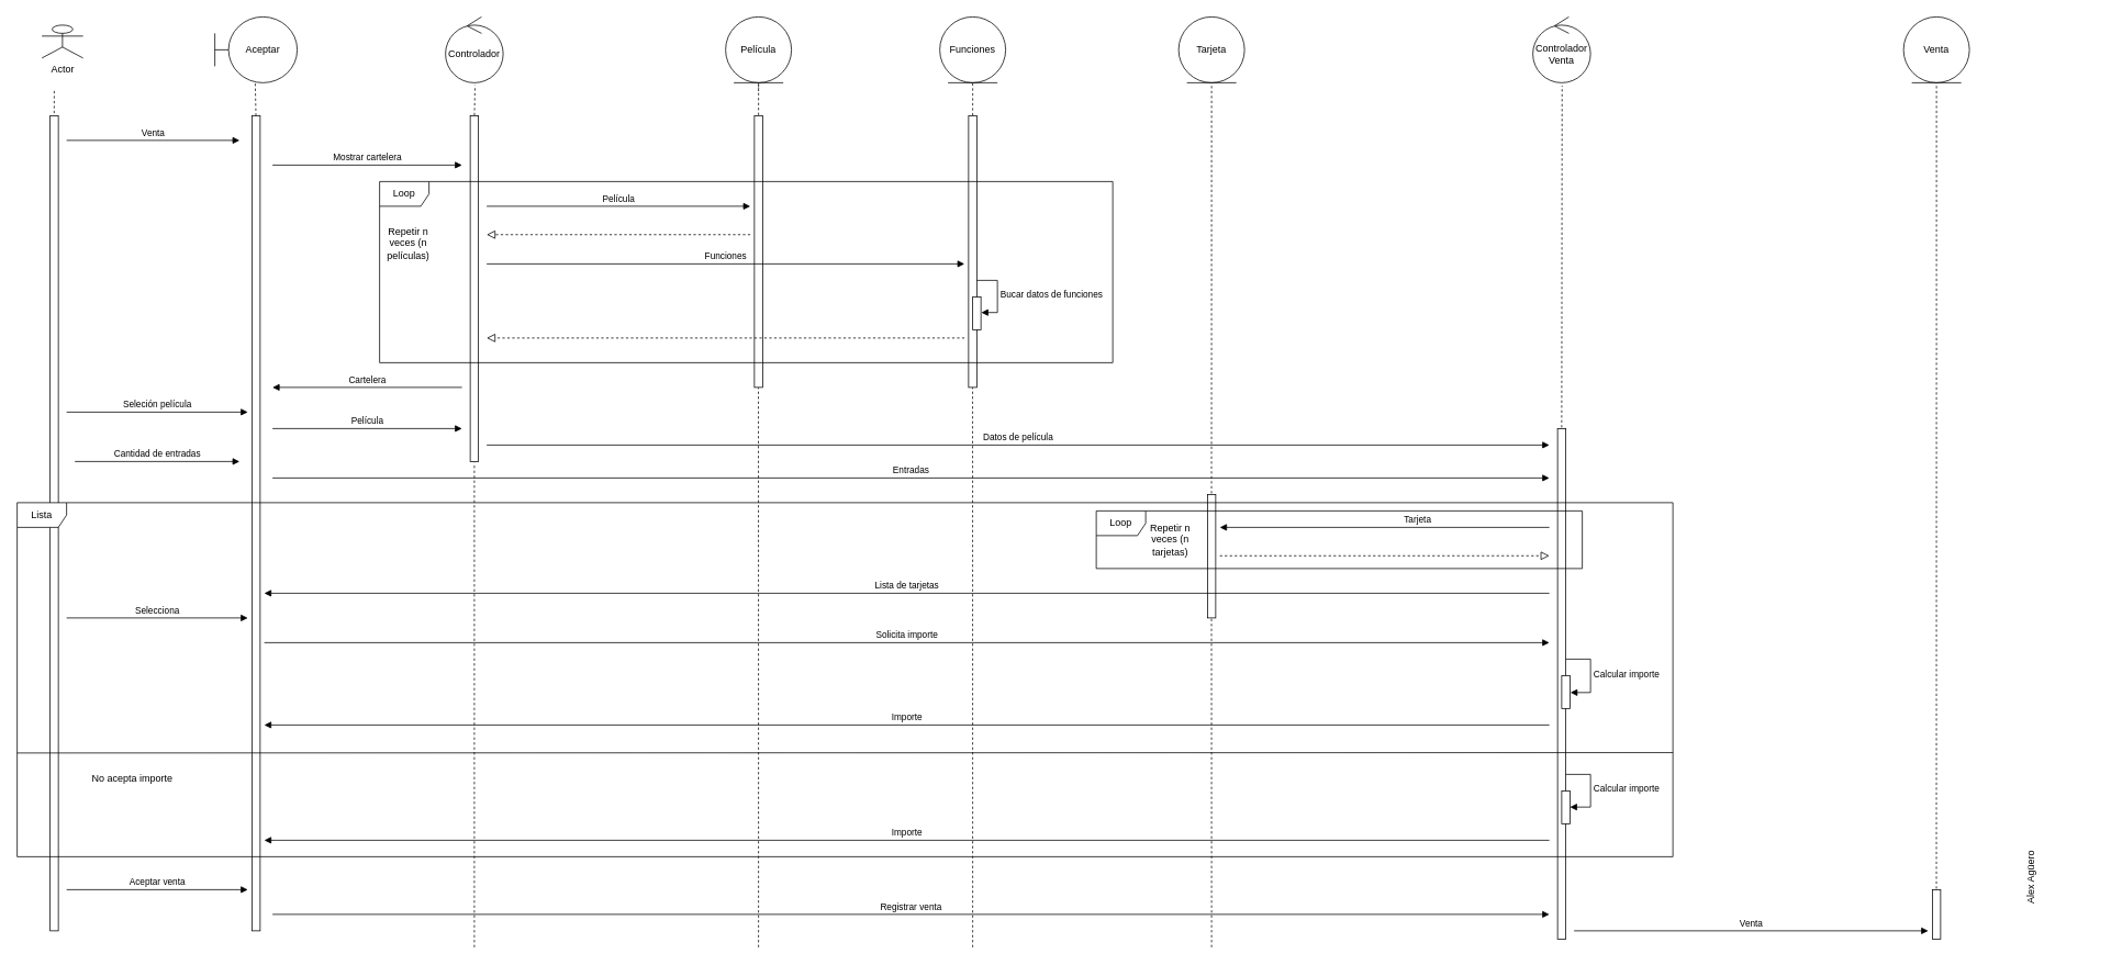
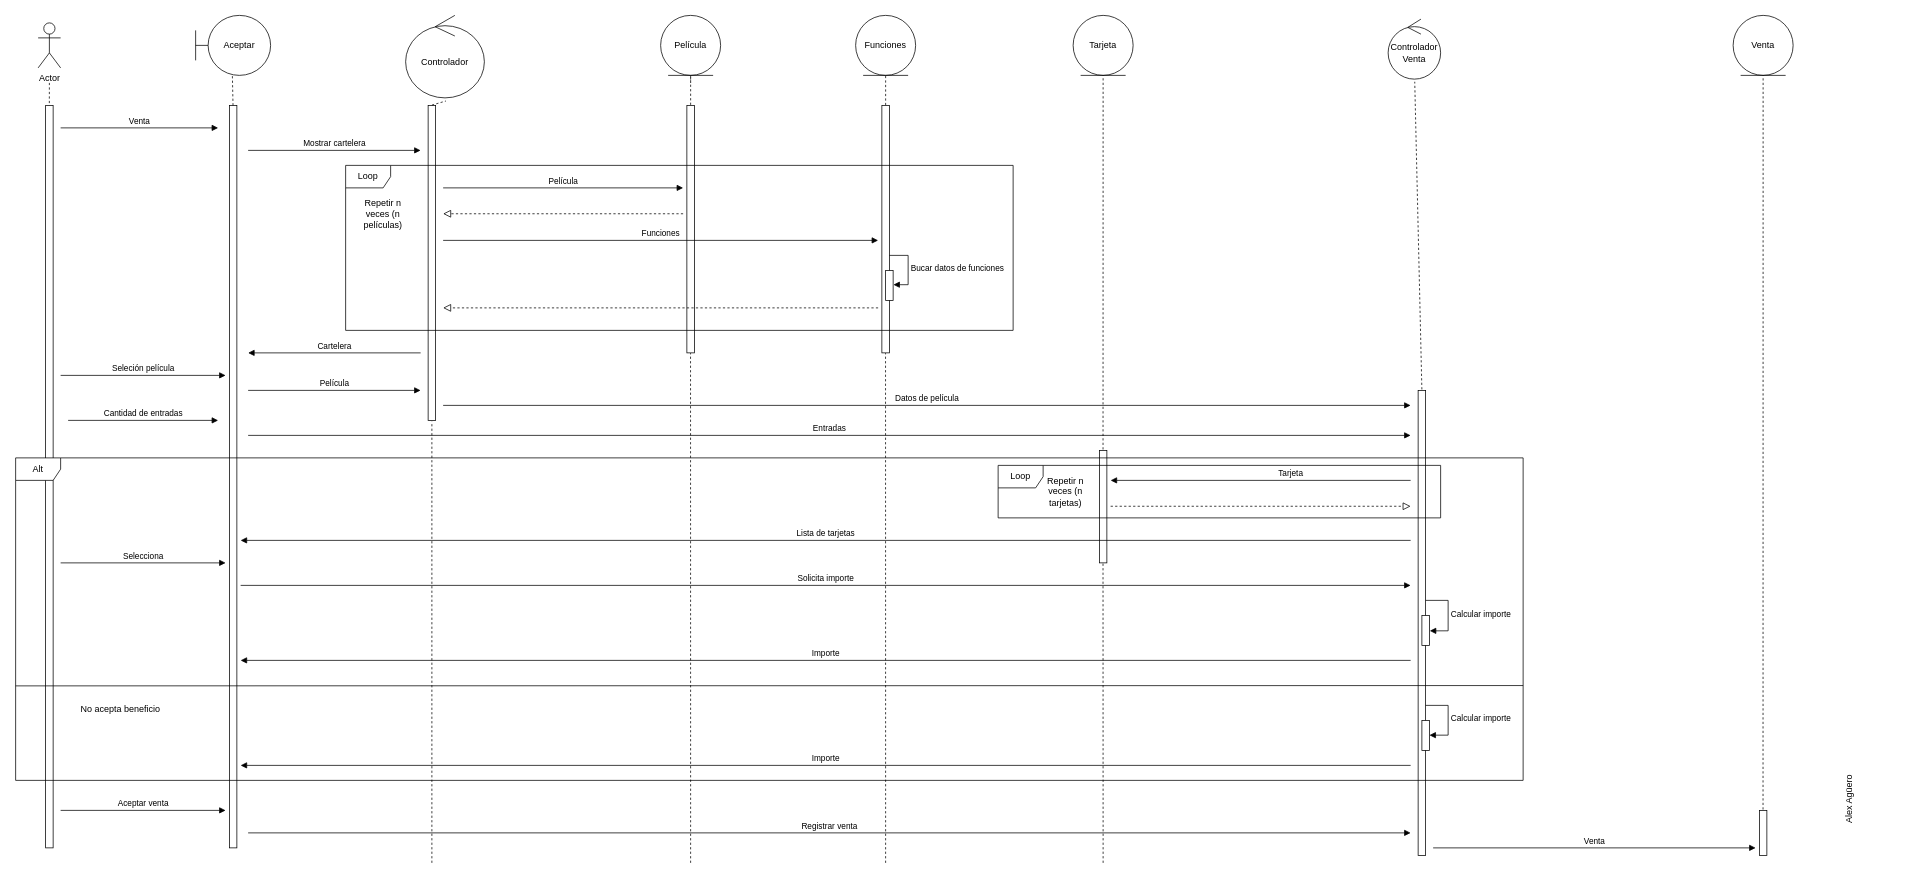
  <mxCell id="0" />
  <mxCell id="1" parent="0" />
- <mxCell id="2" value="Actor" style="shape=umlActor;verticalLabelPosition=bottom;verticalAlign=top;html=1;" parent="1" vertex="1"><mxGeometry x="50" y="30" width="50" height="40" as="geometry" /></mxCell>
+ <mxCell id="2" value="Actor" style="shape=umlActor;verticalLabelPosition=bottom;verticalAlign=top;html=1;" parent="1" vertex="1"><mxGeometry x="50" y="30" width="30" height="60" as="geometry" /></mxCell>
  <mxCell id="3" value="Aceptar" style="shape=umlBoundary;whiteSpace=wrap;html=1;" parent="1" vertex="1"><mxGeometry x="260" y="20" width="100" height="80" as="geometry" /></mxCell>
- <mxCell id="4" value="Controlador" style="ellipse;shape=umlControl;whiteSpace=wrap;html=1;" parent="1" vertex="1"><mxGeometry x="540" y="20" width="70" height="80" as="geometry" /></mxCell>
+ <mxCell id="4" value="Controlador" style="ellipse;shape=umlControl;whiteSpace=wrap;html=1;" parent="1" vertex="1"><mxGeometry x="540" y="20" width="105" height="110" as="geometry" /></mxCell>
  <mxCell id="5" value="Película" style="ellipse;shape=umlEntity;whiteSpace=wrap;html=1;" parent="1" vertex="1"><mxGeometry x="880" y="20" width="80" height="80" as="geometry" /></mxCell>
  <mxCell id="6" value="Funciones" style="ellipse;shape=umlEntity;whiteSpace=wrap;html=1;" parent="1" vertex="1"><mxGeometry x="1140" y="20" width="80" height="80" as="geometry" /></mxCell>
  <mxCell id="7" value="Tarjeta" style="ellipse;shape=umlEntity;whiteSpace=wrap;html=1;" parent="1" vertex="1"><mxGeometry x="1430" y="20" width="80" height="80" as="geometry" /></mxCell>
  <mxCell id="8" value="" style="html=1;points=[];perimeter=orthogonalPerimeter;" parent="1" vertex="1"><mxGeometry x="60" y="140" width="10" height="990" as="geometry" /></mxCell>
  <mxCell id="9" value="" style="html=1;points=[];perimeter=orthogonalPerimeter;" parent="1" vertex="1"><mxGeometry x="305" y="140" width="10" height="990" as="geometry" /></mxCell>
  <mxCell id="10" value="" style="html=1;points=[];perimeter=orthogonalPerimeter;" parent="1" vertex="1"><mxGeometry x="570" y="140" width="10" height="420" as="geometry" /></mxCell>
  <mxCell id="11" value="Venta" style="html=1;verticalAlign=bottom;endArrow=block;rounded=0;" parent="1" edge="1"><mxGeometry width="80" relative="1" as="geometry"><mxPoint x="80" y="170" as="sourcePoint" /><mxPoint x="290" y="170" as="targetPoint" /></mxGeometry></mxCell>
  <mxCell id="12" value="Mostrar cartelera" style="html=1;verticalAlign=bottom;endArrow=block;rounded=0;" parent="1" edge="1"><mxGeometry width="80" relative="1" as="geometry"><mxPoint x="330" y="200" as="sourcePoint" /><mxPoint x="560" y="200" as="targetPoint" /></mxGeometry></mxCell>
  <mxCell id="13" value="" style="html=1;points=[];perimeter=orthogonalPerimeter;" parent="1" vertex="1"><mxGeometry x="915" y="140" width="10" height="330" as="geometry" /></mxCell>
  <mxCell id="14" value="Película" style="html=1;verticalAlign=bottom;endArrow=block;rounded=0;" parent="1" edge="1"><mxGeometry width="80" relative="1" as="geometry"><mxPoint x="590" y="250" as="sourcePoint" /><mxPoint x="910" y="250" as="targetPoint" /></mxGeometry></mxCell>
  <mxCell id="15" value="" style="html=1;verticalAlign=bottom;endArrow=block;dashed=1;endSize=8;rounded=0;endFill=0;" parent="1" edge="1"><mxGeometry relative="1" as="geometry"><mxPoint x="910" y="284.52" as="sourcePoint" /><mxPoint x="590" y="284.52" as="targetPoint" /></mxGeometry></mxCell>
  <mxCell id="16" value="" style="html=1;points=[];perimeter=orthogonalPerimeter;" parent="1" vertex="1"><mxGeometry x="1175" y="140" width="10" height="330" as="geometry" /></mxCell>
  <mxCell id="17" value="Funciones" style="html=1;verticalAlign=bottom;endArrow=block;rounded=0;" parent="1" edge="1"><mxGeometry width="80" relative="1" as="geometry"><mxPoint x="590" y="320" as="sourcePoint" /><mxPoint x="1170" y="320" as="targetPoint" /></mxGeometry></mxCell>
  <mxCell id="18" value="" style="html=1;points=[];perimeter=orthogonalPerimeter;" parent="1" vertex="1"><mxGeometry x="1180" y="360" width="10" height="40" as="geometry" /></mxCell>
  <mxCell id="19" value="Bucar datos de funciones" style="edgeStyle=orthogonalEdgeStyle;html=1;align=left;spacingLeft=2;endArrow=block;rounded=0;entryX=1.039;entryY=0.478;entryDx=0;entryDy=0;entryPerimeter=0;" parent="1" target="18" edge="1"><mxGeometry relative="1" as="geometry"><mxPoint x="1185" y="340" as="sourcePoint" /><Array as="points"><mxPoint x="1210" y="340" /><mxPoint x="1210" y="379" /></Array></mxGeometry></mxCell>
  <mxCell id="20" value="" style="html=1;verticalAlign=bottom;endArrow=block;dashed=1;endSize=8;rounded=0;endFill=0;" parent="1" edge="1"><mxGeometry relative="1" as="geometry"><mxPoint x="1170" y="410" as="sourcePoint" /><mxPoint x="590" y="410" as="targetPoint" /></mxGeometry></mxCell>
  <mxCell id="21" value="Loop" style="shape=umlFrame;whiteSpace=wrap;html=1;" parent="1" vertex="1"><mxGeometry x="460" y="220" width="890" height="220" as="geometry" /></mxCell>
- <mxCell id="22" value="Repetir n veces (n películas)" style="text;html=1;strokeColor=none;fillColor=none;align=center;verticalAlign=middle;whiteSpace=wrap;rounded=0;" parent="1" vertex="1"><mxGeometry x="465" y="280" width="60" height="30" as="geometry" /></mxCell>
+ <mxCell id="22" value="Repetir n veces (n películas)" style="text;html=1;strokeColor=none;fillColor=none;align=center;verticalAlign=middle;whiteSpace=wrap;rounded=0;" parent="1" vertex="1"><mxGeometry x="480" y="270" width="60" height="30" as="geometry" /></mxCell>
  <mxCell id="23" value="Cartelera" style="html=1;verticalAlign=bottom;endArrow=block;rounded=0;" parent="1" edge="1"><mxGeometry width="80" relative="1" as="geometry"><mxPoint x="560" y="470" as="sourcePoint" /><mxPoint x="330" y="470" as="targetPoint" /></mxGeometry></mxCell>
  <mxCell id="24" value="Venta" style="ellipse;shape=umlEntity;whiteSpace=wrap;html=1;" parent="1" vertex="1"><mxGeometry x="2310" y="20" width="80" height="80" as="geometry" /></mxCell>
- <mxCell id="25" value="Controlador Venta" style="ellipse;shape=umlControl;whiteSpace=wrap;html=1;" parent="1" vertex="1"><mxGeometry x="1860" y="20" width="70" height="80" as="geometry" /></mxCell>
+ <mxCell id="25" value="Controlador Venta" style="ellipse;shape=umlControl;whiteSpace=wrap;html=1;" parent="1" vertex="1"><mxGeometry x="1850" y="25" width="70" height="80" as="geometry" /></mxCell>
  <mxCell id="26" value="Seleción película" style="html=1;verticalAlign=bottom;endArrow=block;rounded=0;" parent="1" edge="1"><mxGeometry width="80" relative="1" as="geometry"><mxPoint x="80" y="500" as="sourcePoint" /><mxPoint x="300" y="500" as="targetPoint" /></mxGeometry></mxCell>
  <mxCell id="27" value="Cantidad de entradas" style="html=1;verticalAlign=bottom;endArrow=block;rounded=0;" parent="1" edge="1"><mxGeometry width="80" relative="1" as="geometry"><mxPoint x="90" y="560" as="sourcePoint" /><mxPoint x="290" y="560" as="targetPoint" /></mxGeometry></mxCell>
  <mxCell id="28" value="Película" style="html=1;verticalAlign=bottom;endArrow=block;rounded=0;" parent="1" edge="1"><mxGeometry width="80" relative="1" as="geometry"><mxPoint x="330" y="520" as="sourcePoint" /><mxPoint x="560" y="520" as="targetPoint" /></mxGeometry></mxCell>
  <mxCell id="29" value="" style="html=1;points=[];perimeter=orthogonalPerimeter;" parent="1" vertex="1"><mxGeometry x="1890" y="520" width="10" height="620" as="geometry" /></mxCell>
  <mxCell id="30" value="" style="html=1;points=[];perimeter=orthogonalPerimeter;" parent="1" vertex="1"><mxGeometry x="2345" y="1080" width="10" height="60" as="geometry" /></mxCell>
  <mxCell id="31" value="" style="html=1;points=[];perimeter=orthogonalPerimeter;" parent="1" vertex="1"><mxGeometry x="1465" y="600" width="10" height="150" as="geometry" /></mxCell>
  <mxCell id="32" value="Datos de película" style="html=1;verticalAlign=bottom;endArrow=block;rounded=0;" parent="1" edge="1"><mxGeometry width="80" relative="1" as="geometry"><mxPoint x="590" y="540" as="sourcePoint" /><mxPoint x="1880" y="540" as="targetPoint" /></mxGeometry></mxCell>
  <mxCell id="33" value="Entradas" style="html=1;verticalAlign=bottom;endArrow=block;rounded=0;" parent="1" edge="1"><mxGeometry width="80" relative="1" as="geometry"><mxPoint x="330" y="580" as="sourcePoint" /><mxPoint x="1880" y="580" as="targetPoint" /></mxGeometry></mxCell>
  <mxCell id="34" value="Tarjeta" style="html=1;verticalAlign=bottom;endArrow=block;rounded=0;" parent="1" edge="1"><mxGeometry x="-0.2" width="80" relative="1" as="geometry"><mxPoint x="1880" y="640" as="sourcePoint" /><mxPoint x="1480" y="640" as="targetPoint" /><mxPoint as="offset" /></mxGeometry></mxCell>
  <mxCell id="35" value="" style="html=1;verticalAlign=bottom;endArrow=block;dashed=1;endSize=8;rounded=0;endFill=0;" parent="1" edge="1"><mxGeometry relative="1" as="geometry"><mxPoint x="1480" y="674.5" as="sourcePoint" /><mxPoint x="1880" y="674.5" as="targetPoint" /></mxGeometry></mxCell>
  <mxCell id="36" value="Loop" style="shape=umlFrame;whiteSpace=wrap;html=1;" parent="1" vertex="1"><mxGeometry x="1330" y="620" width="590" height="70" as="geometry" /></mxCell>
  <mxCell id="37" value="Repetir n veces (n tarjetas)" style="text;html=1;strokeColor=none;fillColor=none;align=center;verticalAlign=middle;whiteSpace=wrap;rounded=0;" parent="1" vertex="1"><mxGeometry x="1390" y="640" width="60" height="30" as="geometry" /></mxCell>
  <mxCell id="38" value="Lista de tarjetas" style="html=1;verticalAlign=bottom;endArrow=block;rounded=0;" parent="1" edge="1"><mxGeometry width="80" relative="1" as="geometry"><mxPoint x="1880" y="720" as="sourcePoint" /><mxPoint x="320" y="720" as="targetPoint" /></mxGeometry></mxCell>
  <mxCell id="39" value="Selecciona" style="html=1;verticalAlign=bottom;endArrow=block;rounded=0;" parent="1" edge="1"><mxGeometry width="80" relative="1" as="geometry"><mxPoint x="80" y="750" as="sourcePoint" /><mxPoint x="300" y="750" as="targetPoint" /></mxGeometry></mxCell>
  <mxCell id="40" value="Solicita importe" style="html=1;verticalAlign=bottom;endArrow=block;rounded=0;" parent="1" edge="1"><mxGeometry width="80" relative="1" as="geometry"><mxPoint x="320" y="780" as="sourcePoint" /><mxPoint x="1880" y="780" as="targetPoint" /></mxGeometry></mxCell>
  <mxCell id="41" value="" style="html=1;points=[];perimeter=orthogonalPerimeter;" parent="1" vertex="1"><mxGeometry x="1895.03" y="820" width="10" height="40" as="geometry" /></mxCell>
  <mxCell id="42" value="Calcular importe" style="edgeStyle=orthogonalEdgeStyle;html=1;align=left;spacingLeft=2;endArrow=block;rounded=0;entryX=1.052;entryY=0.516;entryDx=0;entryDy=0;entryPerimeter=0;" parent="1" target="41" edge="1"><mxGeometry relative="1" as="geometry"><mxPoint x="1900.03" y="800" as="sourcePoint" /><Array as="points"><mxPoint x="1930" y="800" /><mxPoint x="1930" y="841" /></Array></mxGeometry></mxCell>
  <mxCell id="43" value="Importe" style="html=1;verticalAlign=bottom;endArrow=block;rounded=0;" parent="1" edge="1"><mxGeometry width="80" relative="1" as="geometry"><mxPoint x="1880" y="880" as="sourcePoint" /><mxPoint x="320" y="880" as="targetPoint" /></mxGeometry></mxCell>
  <mxCell id="44" value="" style="html=1;points=[];perimeter=orthogonalPerimeter;" parent="1" vertex="1"><mxGeometry x="1895.03" y="960" width="10" height="40" as="geometry" /></mxCell>
  <mxCell id="45" value="Calcular importe" style="edgeStyle=orthogonalEdgeStyle;html=1;align=left;spacingLeft=2;endArrow=block;rounded=0;entryX=1.006;entryY=0.493;entryDx=0;entryDy=0;entryPerimeter=0;" parent="1" target="44" edge="1"><mxGeometry relative="1" as="geometry"><mxPoint x="1900.03" y="940" as="sourcePoint" /><Array as="points"><mxPoint x="1930" y="940" /><mxPoint x="1930" y="980" /></Array></mxGeometry></mxCell>
  <mxCell id="46" value="Importe" style="html=1;verticalAlign=bottom;endArrow=block;rounded=0;" parent="1" edge="1"><mxGeometry width="80" relative="1" as="geometry"><mxPoint x="1880" y="1020" as="sourcePoint" /><mxPoint x="320" y="1020" as="targetPoint" /></mxGeometry></mxCell>
- <mxCell id="47" value="Lista" style="shape=umlFrame;whiteSpace=wrap;html=1;" parent="1" vertex="1"><mxGeometry x="20" y="610" width="2010" height="430" as="geometry" /></mxCell>
+ <mxCell id="47" value="Alt" style="shape=umlFrame;whiteSpace=wrap;html=1;" parent="1" vertex="1"><mxGeometry x="20" y="610" width="2010" height="430" as="geometry" /></mxCell>
  <mxCell id="48" value="" style="endArrow=none;dashed=1;html=1;rounded=0;entryX=0.486;entryY=0.997;entryDx=0;entryDy=0;entryPerimeter=0;" parent="1" target="31" edge="1"><mxGeometry width="50" height="50" relative="1" as="geometry"><mxPoint x="1470" y="1150" as="sourcePoint" /><mxPoint x="1510" y="810" as="targetPoint" /></mxGeometry></mxCell>
  <mxCell id="49" value="Aceptar venta" style="html=1;verticalAlign=bottom;endArrow=block;rounded=0;" parent="1" edge="1"><mxGeometry width="80" relative="1" as="geometry"><mxPoint x="80" y="1080" as="sourcePoint" /><mxPoint x="300" y="1080" as="targetPoint" /></mxGeometry></mxCell>
  <mxCell id="50" value="Registrar venta" style="html=1;verticalAlign=bottom;endArrow=block;rounded=0;" parent="1" edge="1"><mxGeometry width="80" relative="1" as="geometry"><mxPoint x="330" y="1110" as="sourcePoint" /><mxPoint x="1880" y="1110" as="targetPoint" /></mxGeometry></mxCell>
  <mxCell id="51" value="Venta" style="html=1;verticalAlign=bottom;endArrow=block;rounded=0;" parent="1" edge="1"><mxGeometry width="80" relative="1" as="geometry"><mxPoint x="1910" y="1130" as="sourcePoint" /><mxPoint x="2340" y="1130" as="targetPoint" /></mxGeometry></mxCell>
  <mxCell id="52" value="" style="endArrow=none;dashed=1;html=1;rounded=0;entryX=0.494;entryY=0;entryDx=0;entryDy=0;entryPerimeter=0;" parent="1" target="8" edge="1"><mxGeometry width="50" height="50" relative="1" as="geometry"><mxPoint x="65" y="110" as="sourcePoint" /><mxPoint x="200" y="80" as="targetPoint" /></mxGeometry></mxCell>
  <mxCell id="53" value="" style="endArrow=none;dashed=1;html=1;rounded=0;exitX=0.487;exitY=0;exitDx=0;exitDy=0;exitPerimeter=0;entryX=0.49;entryY=1.002;entryDx=0;entryDy=0;entryPerimeter=0;" parent="1" source="9" target="3" edge="1"><mxGeometry width="50" height="50" relative="1" as="geometry"><mxPoint x="360" y="160" as="sourcePoint" /><mxPoint x="310" y="110" as="targetPoint" /></mxGeometry></mxCell>
  <mxCell id="54" value="" style="endArrow=none;dashed=1;html=1;rounded=0;exitX=0.509;exitY=-0.001;exitDx=0;exitDy=0;exitPerimeter=0;entryX=0.512;entryY=1.038;entryDx=0;entryDy=0;entryPerimeter=0;" parent="1" source="10" target="4" edge="1"><mxGeometry width="50" height="50" relative="1" as="geometry"><mxPoint x="570" y="180" as="sourcePoint" /><mxPoint x="575" y="110" as="targetPoint" /></mxGeometry></mxCell>
  <mxCell id="55" value="" style="endArrow=none;dashed=1;html=1;rounded=0;exitX=0.501;exitY=-0.002;exitDx=0;exitDy=0;exitPerimeter=0;" parent="1" source="13" edge="1"><mxGeometry width="50" height="50" relative="1" as="geometry"><mxPoint x="940" y="160" as="sourcePoint" /><mxPoint x="920" y="110" as="targetPoint" /><Array as="points"><mxPoint x="920" y="100" /></Array></mxGeometry></mxCell>
  <mxCell id="56" value="" style="endArrow=none;dashed=1;html=1;rounded=0;exitX=0.501;exitY=-0.001;exitDx=0;exitDy=0;exitPerimeter=0;entryX=0.5;entryY=1;entryDx=0;entryDy=0;" parent="1" source="16" target="6" edge="1"><mxGeometry width="50" height="50" relative="1" as="geometry"><mxPoint x="1170" y="170" as="sourcePoint" /><mxPoint x="1180" y="110" as="targetPoint" /></mxGeometry></mxCell>
  <mxCell id="57" value="" style="endArrow=none;dashed=1;html=1;rounded=0;exitX=0.488;exitY=-0.008;exitDx=0;exitDy=0;exitPerimeter=0;" parent="1" source="31" target="7" edge="1"><mxGeometry width="50" height="50" relative="1" as="geometry"><mxPoint x="1480" y="540" as="sourcePoint" /><mxPoint x="1530" y="490" as="targetPoint" /></mxGeometry></mxCell>
  <mxCell id="58" value="" style="endArrow=none;dashed=1;html=1;rounded=0;exitX=0.5;exitY=-0.002;exitDx=0;exitDy=0;exitPerimeter=0;entryX=0.507;entryY=1.044;entryDx=0;entryDy=0;entryPerimeter=0;" parent="1" source="29" target="25" edge="1"><mxGeometry width="50" height="50" relative="1" as="geometry"><mxPoint x="1960" y="560" as="sourcePoint" /><mxPoint x="2010" y="510" as="targetPoint" /></mxGeometry></mxCell>
  <mxCell id="59" value="" style="endArrow=none;dashed=1;html=1;rounded=0;exitX=0.488;exitY=-0.019;exitDx=0;exitDy=0;exitPerimeter=0;entryX=0.5;entryY=1;entryDx=0;entryDy=0;" parent="1" source="30" target="24" edge="1"><mxGeometry width="50" height="50" relative="1" as="geometry"><mxPoint x="2410" y="1100" as="sourcePoint" /><mxPoint x="2460" y="1050" as="targetPoint" /></mxGeometry></mxCell>
  <mxCell id="60" value="" style="endArrow=none;dashed=1;html=1;rounded=0;entryX=0.5;entryY=1.004;entryDx=0;entryDy=0;entryPerimeter=0;" parent="1" target="10" edge="1"><mxGeometry width="50" height="50" relative="1" as="geometry"><mxPoint x="575" y="1150" as="sourcePoint" /><mxPoint x="680" y="530" as="targetPoint" /></mxGeometry></mxCell>
  <mxCell id="61" value="" style="endArrow=none;dashed=1;html=1;rounded=0;entryX=0.488;entryY=1.001;entryDx=0;entryDy=0;entryPerimeter=0;" parent="1" target="13" edge="1"><mxGeometry width="50" height="50" relative="1" as="geometry"><mxPoint x="920" y="1150" as="sourcePoint" /><mxPoint x="930" y="490" as="targetPoint" /></mxGeometry></mxCell>
  <mxCell id="62" value="" style="endArrow=none;dashed=1;html=1;rounded=0;entryX=0.488;entryY=1.001;entryDx=0;entryDy=0;entryPerimeter=0;" parent="1" target="16" edge="1"><mxGeometry width="50" height="50" relative="1" as="geometry"><mxPoint x="1180" y="1150" as="sourcePoint" /><mxPoint x="1220" y="490" as="targetPoint" /></mxGeometry></mxCell>
  <mxCell id="63" value="" style="endArrow=none;html=1;rounded=0;entryX=1;entryY=0.706;entryDx=0;entryDy=0;entryPerimeter=0;" parent="1" target="47" edge="1"><mxGeometry width="50" height="50" relative="1" as="geometry"><mxPoint x="20" y="914" as="sourcePoint" /><mxPoint x="990" y="920" as="targetPoint" /></mxGeometry></mxCell>
- <mxCell id="64" value="No acepta importe" style="text;html=1;strokeColor=none;fillColor=none;align=center;verticalAlign=middle;whiteSpace=wrap;rounded=0;" parent="1" vertex="1"><mxGeometry x="100" y="930" width="120" height="30" as="geometry" /></mxCell>
+ <mxCell id="64" value="No acepta beneficio" style="text;html=1;strokeColor=none;fillColor=none;align=center;verticalAlign=middle;whiteSpace=wrap;rounded=0;" parent="1" vertex="1"><mxGeometry x="100" y="930" width="120" height="30" as="geometry" /></mxCell>
  <mxCell id="65" value="Alex Agüero" style="text;html=1;strokeColor=none;fillColor=none;align=center;verticalAlign=middle;whiteSpace=wrap;rounded=0;rotation=-90;" parent="1" vertex="1"><mxGeometry x="2390" y="1050" width="150" height="30" as="geometry" /></mxCell>
